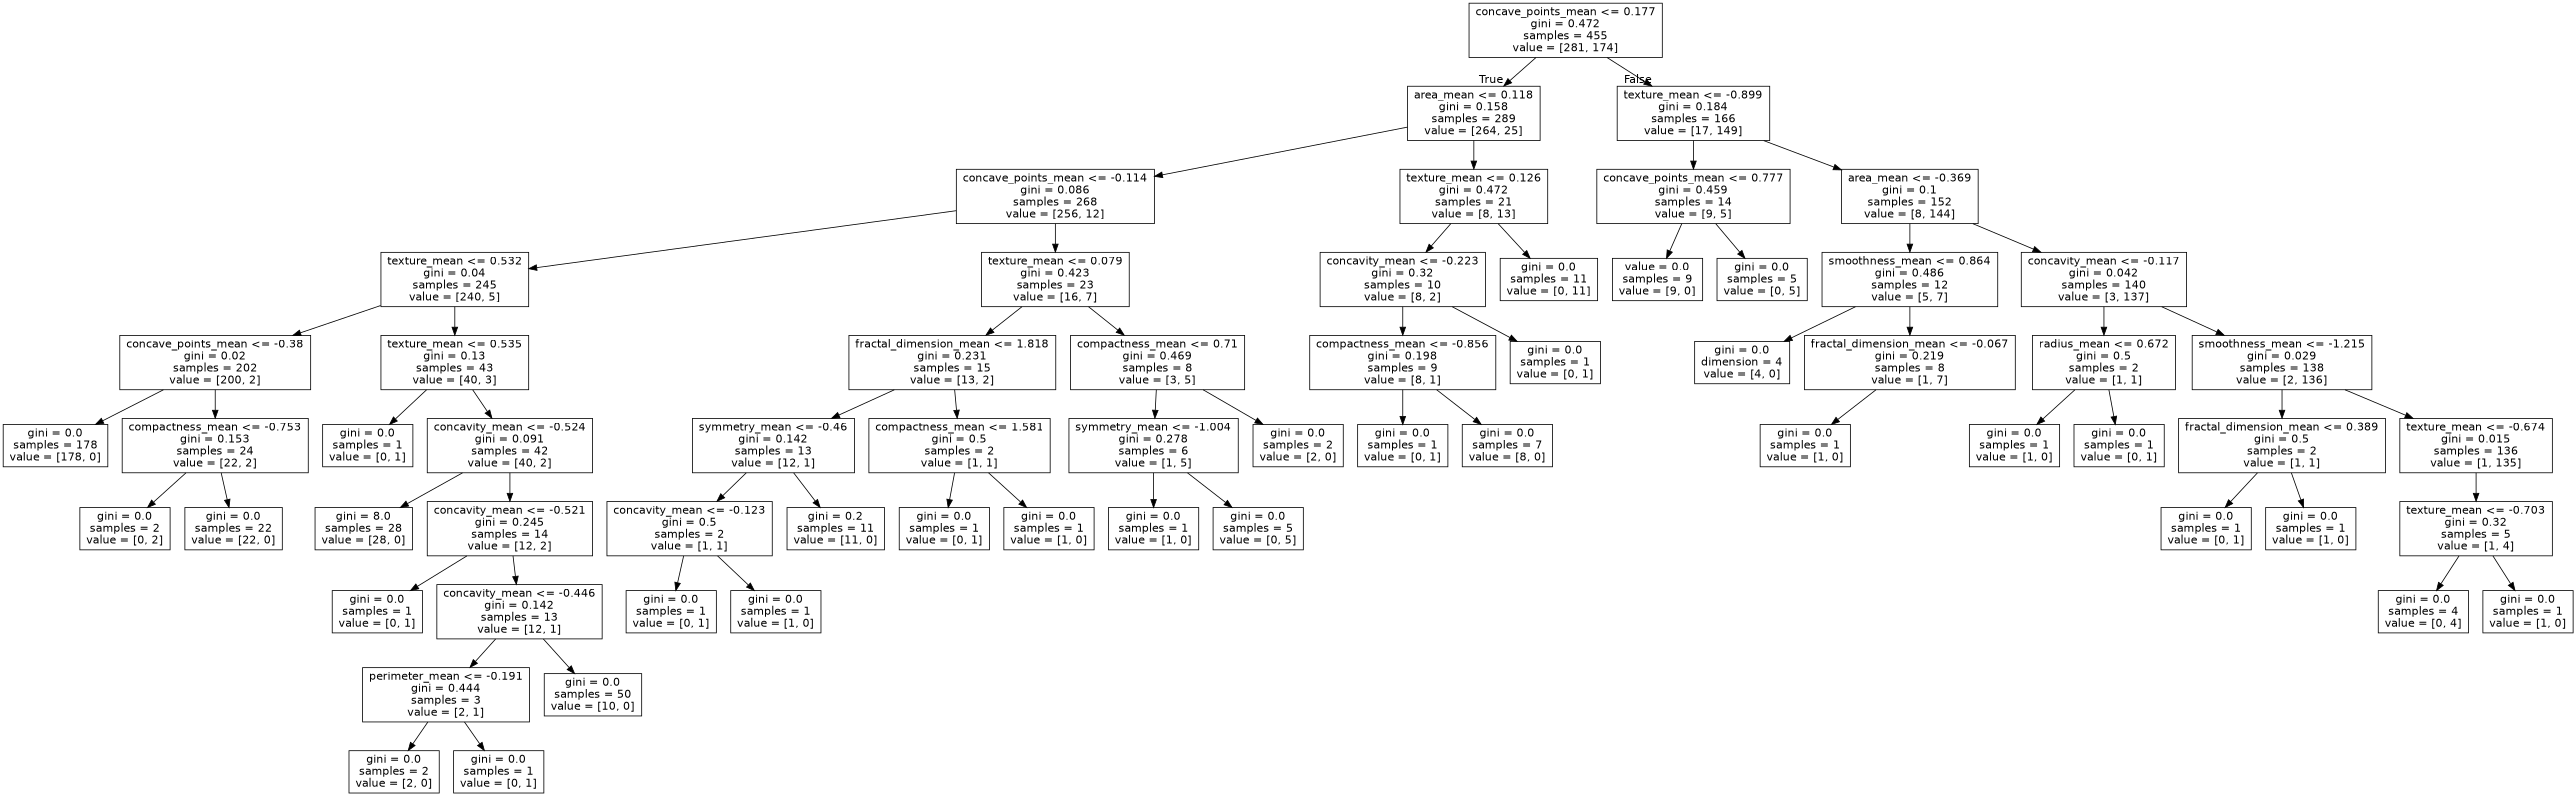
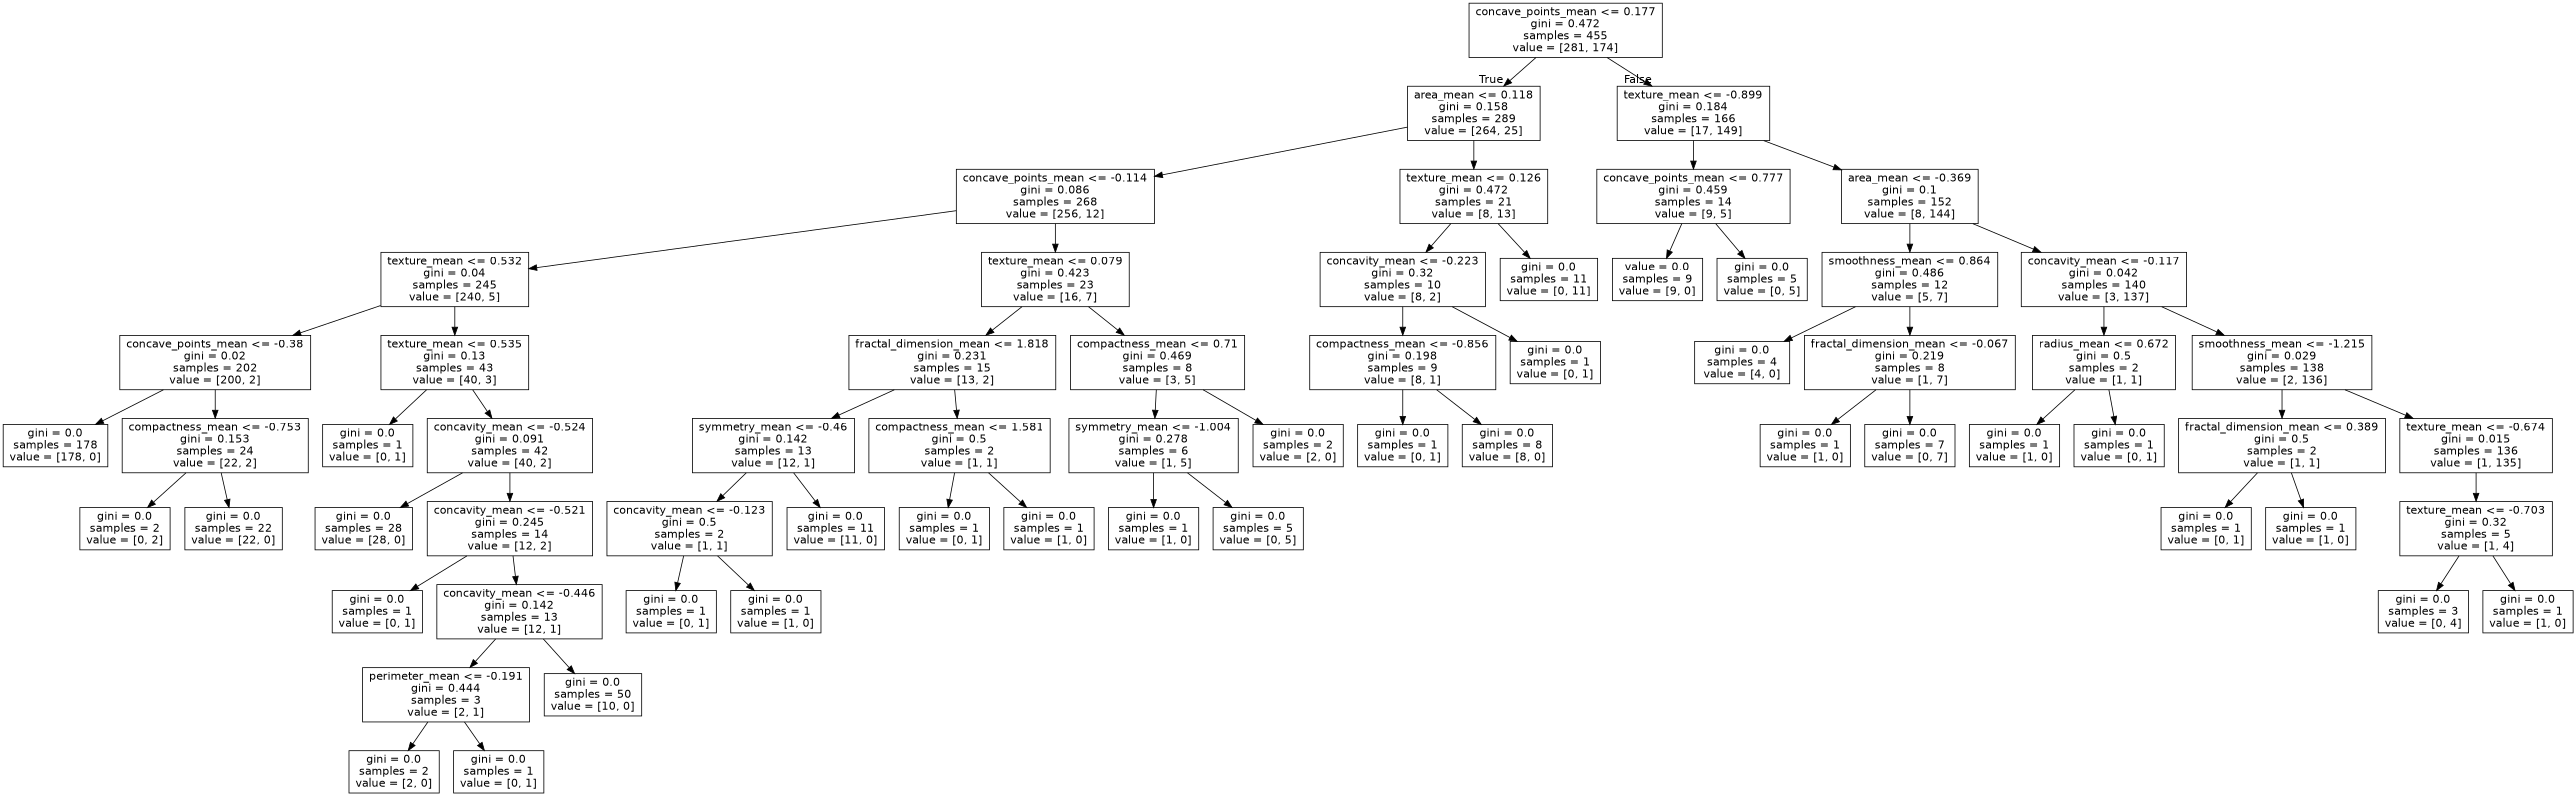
  digraph {
    node [fontname=helvetica shape=box]
    edge [fontname=helvetica]
    n1 [label="concave_points_mean <= 0.177\ngini = 0.472\nsamples = 455\nvalue = [281, 174]"]
    n2 [label="area_mean <= 0.118\ngini = 0.158\nsamples = 289\nvalue = [264, 25]"]
    n3 [label="texture_mean <= -0.899\ngini = 0.184\nsamples = 166\nvalue = [17, 149]"]
    n4 [label="concave_points_mean <= -0.114\ngini = 0.086\nsamples = 268\nvalue = [256, 12]"]
    n5 [label="texture_mean <= 0.126\ngini = 0.472\nsamples = 21\nvalue = [8, 13]"]
    n6 [label="concave_points_mean <= 0.777\ngini = 0.459\nsamples = 14\nvalue = [9, 5]"]
    n7 [label="area_mean <= -0.369\ngini = 0.1\nsamples = 152\nvalue = [8, 144]"]
    n8 [label="texture_mean <= 0.532\ngini = 0.04\nsamples = 245\nvalue = [240, 5]"]
    n9 [label="texture_mean <= 0.079\ngini = 0.423\nsamples = 23\nvalue = [16, 7]"]
    n10 [label="concavity_mean <= -0.223\ngini = 0.32\nsamples = 10\nvalue = [8, 2]"]
    n11 [label="gini = 0.0\nsamples = 11\nvalue = [0, 11]"]
    n12 [label="concave_points_mean <= -0.38\ngini = 0.02\nsamples = 202\nvalue = [200, 2]"]
    n13 [label="texture_mean <= 0.535\ngini = 0.13\nsamples = 43\nvalue = [40, 3]"]
    n14 [label="fractal_dimension_mean <= 1.818\ngini = 0.231\nsamples = 15\nvalue = [13, 2]"]
    n15 [label="compactness_mean <= 0.71\ngini = 0.469\nsamples = 8\nvalue = [3, 5]"]
    n16 [label="gini = 0.0\nsamples = 178\nvalue = [178, 0]"]
    n17 [label="compactness_mean <= -0.753\ngini = 0.153\nsamples = 24\nvalue = [22, 2]"]
    n18 [label="gini = 0.0\nsamples = 1\nvalue = [0, 1]"]
    n19 [label="concavity_mean <= -0.524\ngini = 0.091\nsamples = 42\nvalue = [40, 2]"]
    n20 [label="gini = 0.0\nsamples = 2\nvalue = [0, 2]"]
    n21 [label="gini = 0.0\nsamples = 22\nvalue = [22, 0]"]
-   n22 [label="gini = 8.0\nsamples = 28\nvalue = [28, 0]"]
+   n22 [label="gini = 0.0\nsamples = 28\nvalue = [28, 0]"]
    n23 [label="concavity_mean <= -0.521\ngini = 0.245\nsamples = 14\nvalue = [12, 2]"]
    n24 [label="gini = 0.0\nsamples = 1\nvalue = [0, 1]"]
    n25 [label="concavity_mean <= -0.446\ngini = 0.142\nsamples = 13\nvalue = [12, 1]"]
    n26 [label="perimeter_mean <= -0.191\ngini = 0.444\nsamples = 3\nvalue = [2, 1]"]
    n27 [label="gini = 0.0\nsamples = 50\nvalue = [10, 0]"]
    n28 [label="gini = 0.0\nsamples = 2\nvalue = [2, 0]"]
    n29 [label="gini = 0.0\nsamples = 1\nvalue = [0, 1]"]
    n30 [label="symmetry_mean <= -0.46\ngini = 0.142\nsamples = 13\nvalue = [12, 1]"]
    n31 [label="compactness_mean <= 1.581\ngini = 0.5\nsamples = 2\nvalue = [1, 1]"]
    n32 [label="symmetry_mean <= -1.004\ngini = 0.278\nsamples = 6\nvalue = [1, 5]"]
    n33 [label="gini = 0.0\nsamples = 2\nvalue = [2, 0]"]
    n34 [label="concavity_mean <= -0.123\ngini = 0.5\nsamples = 2\nvalue = [1, 1]"]
-   n35 [label="gini = 0.2\nsamples = 11\nvalue = [11, 0]"]
+   n35 [label="gini = 0.0\nsamples = 11\nvalue = [11, 0]"]
    n36 [label="gini = 0.0\nsamples = 1\nvalue = [0, 1]"]
    n37 [label="gini = 0.0\nsamples = 1\nvalue = [1, 0]"]
    n38 [label="gini = 0.0\nsamples = 1\nvalue = [0, 1]"]
    n39 [label="gini = 0.0\nsamples = 1\nvalue = [1, 0]"]
    n40 [label="gini = 0.0\nsamples = 1\nvalue = [1, 0]"]
    n41 [label="gini = 0.0\nsamples = 5\nvalue = [0, 5]"]
    n42 [label="compactness_mean <= -0.856\ngini = 0.198\nsamples = 9\nvalue = [8, 1]"]
    n43 [label="gini = 0.0\nsamples = 1\nvalue = [0, 1]"]
    n44 [label="gini = 0.0\nsamples = 1\nvalue = [0, 1]"]
-   n45 [label="gini = 0.0\nsamples = 7\nvalue = [8, 0]"]
+   n45 [label="gini = 0.0\nsamples = 8\nvalue = [8, 0]"]
    n46 [label="value = 0.0\nsamples = 9\nvalue = [9, 0]"]
    n47 [label="gini = 0.0\nsamples = 5\nvalue = [0, 5]"]
    n48 [label="smoothness_mean <= 0.864\ngini = 0.486\nsamples = 12\nvalue = [5, 7]"]
    n49 [label="concavity_mean <= -0.117\ngini = 0.042\nsamples = 140\nvalue = [3, 137]"]
-   n50 [label="gini = 0.0\ndimension = 4\nvalue = [4, 0]"]
+   n50 [label="gini = 0.0\nsamples = 4\nvalue = [4, 0]"]
    n51 [label="fractal_dimension_mean <= -0.067\ngini = 0.219\nsamples = 8\nvalue = [1, 7]"]
    n52 [label="radius_mean <= 0.672\ngini = 0.5\nsamples = 2\nvalue = [1, 1]"]
    n53 [label="smoothness_mean <= -1.215\ngini = 0.029\nsamples = 138\nvalue = [2, 136]"]
    n54 [label="gini = 0.0\nsamples = 1\nvalue = [1, 0]"]
+   n55 [label="gini = 0.0\nsamples = 7\nvalue = [0, 7]"]
    n56 [label="gini = 0.0\nsamples = 1\nvalue = [1, 0]"]
    n57 [label="gini = 0.0\nsamples = 1\nvalue = [0, 1]"]
    n58 [label="fractal_dimension_mean <= 0.389\ngini = 0.5\nsamples = 2\nvalue = [1, 1]"]
    n59 [label="texture_mean <= -0.674\ngini = 0.015\nsamples = 136\nvalue = [1, 135]"]
    n60 [label="gini = 0.0\nsamples = 1\nvalue = [0, 1]"]
    n61 [label="gini = 0.0\nsamples = 1\nvalue = [1, 0]"]
    n62 [label="texture_mean <= -0.703\ngini = 0.32\nsamples = 5\nvalue = [1, 4]"]
-   n63 [label="gini = 0.0\nsamples = 4\nvalue = [0, 4]"]
+   n63 [label="gini = 0.0\nsamples = 3\nvalue = [0, 4]"]
    n64 [label="gini = 0.0\nsamples = 1\nvalue = [1, 0]"]
    n1 -> n2 [headlabel=True labelangle=45 labeldistance=2.5]
    n1 -> n3 [headlabel=False labelangle=-45 labeldistance=2.5]
    n2 -> n4
    n2 -> n5
    n3 -> n6
    n3 -> n7
    n4 -> n8
    n4 -> n9
    n5 -> n10
    n5 -> n11
    n6 -> n46
    n6 -> n47
    n7 -> n48
    n7 -> n49
    n8 -> n12
    n8 -> n13
    n9 -> n14
    n9 -> n15
    n10 -> n42
    n10 -> n43
    n12 -> n16
    n12 -> n17
    n13 -> n18
    n13 -> n19
    n14 -> n30
    n14 -> n31
    n15 -> n32
    n15 -> n33
    n17 -> n20
    n17 -> n21
    n19 -> n22
    n19 -> n23
    n23 -> n24
    n23 -> n25
    n25 -> n26
    n25 -> n27
    n26 -> n28
    n26 -> n29
    n30 -> n34
    n30 -> n35
    n31 -> n36
    n31 -> n37
    n32 -> n40
    n32 -> n41
    n34 -> n38
    n34 -> n39
    n42 -> n44
    n42 -> n45
    n48 -> n50
    n48 -> n51
    n49 -> n52
    n49 -> n53
    n51 -> n54
+   n51 -> n55
    n52 -> n56
    n52 -> n57
    n53 -> n58
    n53 -> n59
    n58 -> n60
    n58 -> n61
    n59 -> n62
    n62 -> n63
    n62 -> n64
  }
